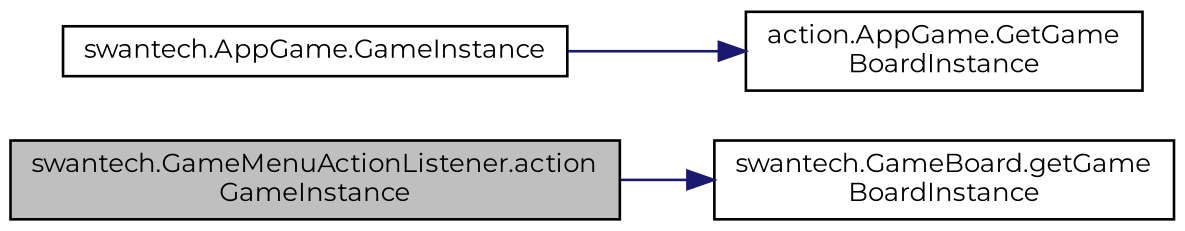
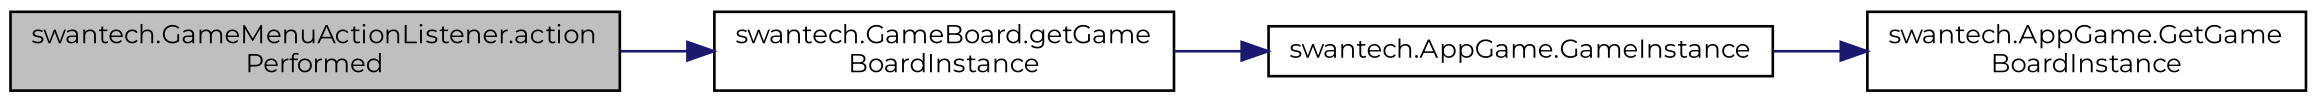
  digraph {
    fontname=Montserrat
    rankdir=LR
    node [color=black fillcolor=white fontname=Montserrat fontsize=10 shape=record style=filled]
    edge [color=midnightblue fontname=Montserrat fontsize=10 labelfontname=Helvetica labelfontsize=10 style=solid]
-   n1 [fillcolor=grey75 fontcolor=black height=0.2 label="swantech.GameMenuActionListener.action\lGameInstance" width=0.4]
+   n1 [fillcolor=grey75 fontcolor=black height=0.2 label="swantech.GameMenuActionListener.action\lPerformed" width=0.4]
    n2 [height=0.2 label="swantech.GameBoard.getGame\lBoardInstance" width=0.4]
    n3 [height=0.2 label="swantech.AppGame.GameInstance" width=0.4]
-   n4 [height=0.2 label="action.AppGame.GetGame\lBoardInstance" width=0.4]
+   n4 [height=0.2 label="swantech.AppGame.GetGame\lBoardInstance" width=0.4]
    n1 -> n2
+   n2 -> n3
    n3 -> n4
  }
